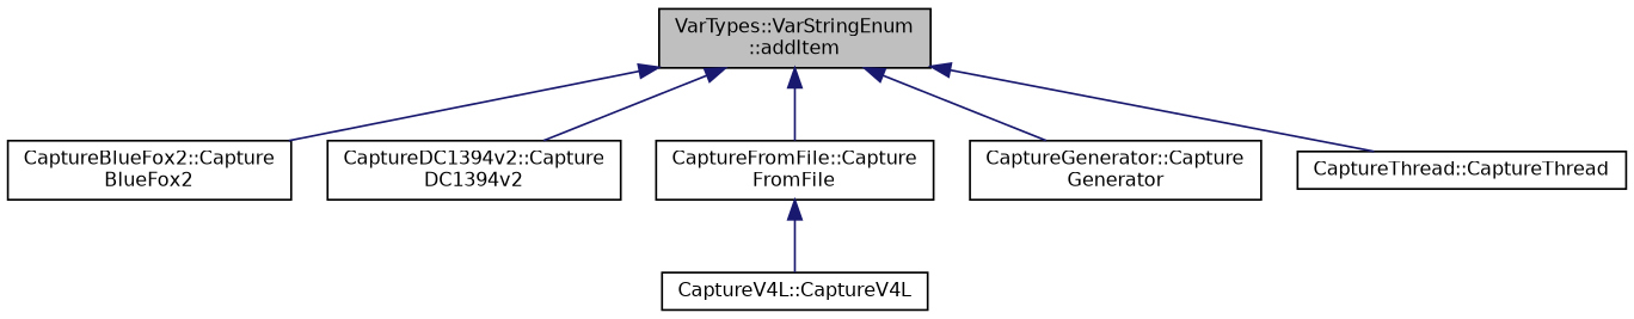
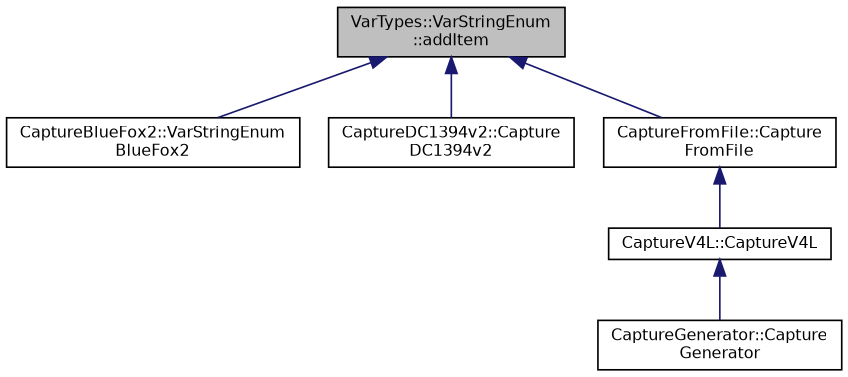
  digraph {
    rankdir=TB
    node [color=black fillcolor=white fontname=Helvetica fontsize=10 shape=record style=filled]
    edge [color=midnightblue dir=back fontname=Helvetica fontsize=10 labelfontname=Helvetica labelfontsize=10 style=solid]
    n1 [fillcolor=grey75 fontcolor=black height=0.2 label="VarTypes::VarStringEnum\l::addItem" width=0.4]
-   n2 [height=0.2 label="CaptureBlueFox2::Capture\lBlueFox2" width=0.4]
+   n2 [height=0.2 label="CaptureBlueFox2::VarStringEnum\lBlueFox2" width=0.4]
    n3 [height=0.2 label="CaptureDC1394v2::Capture\lDC1394v2" width=0.4]
    n4 [height=0.2 label="CaptureFromFile::Capture\lFromFile" width=0.4]
    n5 [height=0.2 label="CaptureGenerator::Capture\lGenerator" width=0.4]
-   n6 [height=0.2 label="CaptureThread::CaptureThread" width=0.4]
    n7 [height=0.2 label="CaptureV4L::CaptureV4L" width=0.4]
    n1 -> n2
    n1 -> n3
    n1 -> n4
-   n1 -> n5
-   n1 -> n6
+   n7 -> n5
    n4 -> n7
  }
